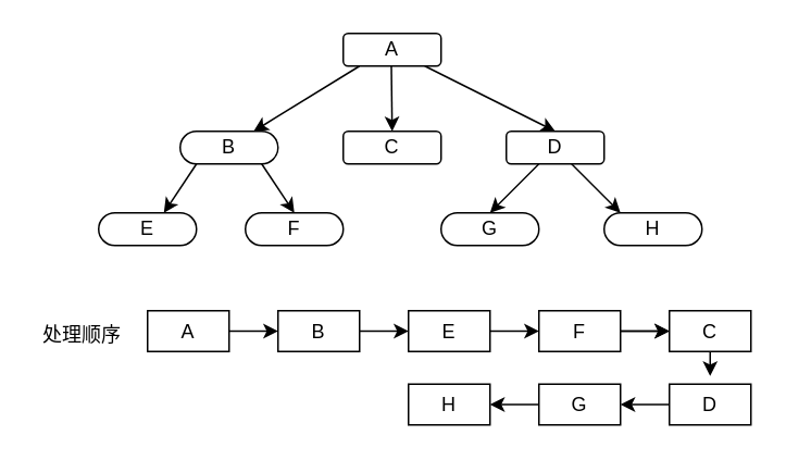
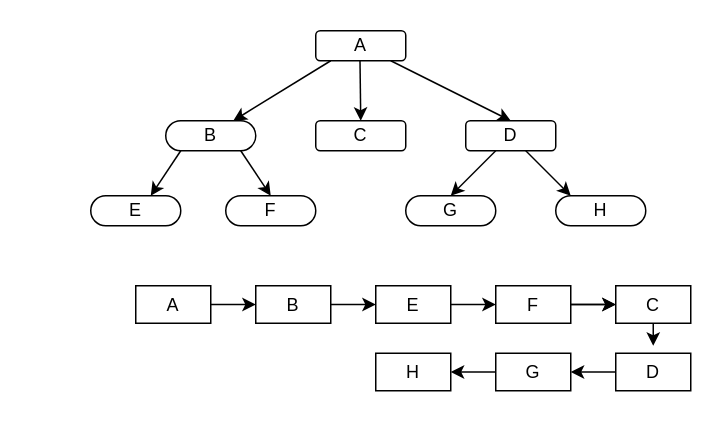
  <mxCell id="0" />
  <mxCell id="1" parent="0" />
  <mxCell id="2" value="A" style="rounded=1;whiteSpace=wrap;html=1;" vertex="1" parent="1"><mxGeometry x="210" y="20" width="60" height="20" as="geometry" /></mxCell>
  <mxCell id="3" value="B" style="rounded=1;whiteSpace=wrap;html=1;arcSize=50;" vertex="1" parent="1"><mxGeometry x="110" y="80" width="60" height="20" as="geometry" /></mxCell>
  <mxCell id="4" value="C" style="rounded=1;whiteSpace=wrap;html=1;" vertex="1" parent="1"><mxGeometry x="210" y="80" width="60" height="20" as="geometry" /></mxCell>
  <mxCell id="5" value="D" style="rounded=1;whiteSpace=wrap;html=1;" vertex="1" parent="1"><mxGeometry x="310" y="80" width="60" height="20" as="geometry" /></mxCell>
  <mxCell id="6" value="" style="endArrow=classic;html=1;entryX=0.75;entryY=0;entryDx=0;entryDy=0;" edge="1" parent="1" target="3"><mxGeometry width="50" height="50" relative="1" as="geometry"><mxPoint x="220" y="40" as="sourcePoint" /><mxPoint x="150" y="50" as="targetPoint" /></mxGeometry></mxCell>
  <mxCell id="7" value="" style="endArrow=classic;html=1;" edge="1" parent="1"><mxGeometry width="50" height="50" relative="1" as="geometry"><mxPoint x="239.5" y="40" as="sourcePoint" /><mxPoint x="240" y="80" as="targetPoint" /></mxGeometry></mxCell>
  <mxCell id="8" value="" style="endArrow=classic;html=1;" edge="1" parent="1"><mxGeometry width="50" height="50" relative="1" as="geometry"><mxPoint x="260" y="40" as="sourcePoint" /><mxPoint x="340" y="80" as="targetPoint" /></mxGeometry></mxCell>
  <mxCell id="9" value="E" style="rounded=1;whiteSpace=wrap;html=1;arcSize=50;" vertex="1" parent="1"><mxGeometry x="60" y="130" width="60" height="20" as="geometry" /></mxCell>
  <mxCell id="10" value="F" style="rounded=1;whiteSpace=wrap;html=1;arcSize=50;" vertex="1" parent="1"><mxGeometry x="150" y="130" width="60" height="20" as="geometry" /></mxCell>
  <mxCell id="11" value="G" style="rounded=1;whiteSpace=wrap;html=1;arcSize=50;" vertex="1" parent="1"><mxGeometry x="270" y="130" width="60" height="20" as="geometry" /></mxCell>
  <mxCell id="12" value="H" style="rounded=1;whiteSpace=wrap;html=1;arcSize=50;" vertex="1" parent="1"><mxGeometry x="370" y="130" width="60" height="20" as="geometry" /></mxCell>
  <mxCell id="13" value="" style="endArrow=classic;html=1;entryX=0.5;entryY=0;entryDx=0;entryDy=0;" edge="1" parent="1"><mxGeometry width="50" height="50" relative="1" as="geometry"><mxPoint x="120" y="100" as="sourcePoint" /><mxPoint x="100" y="130" as="targetPoint" /></mxGeometry></mxCell>
  <mxCell id="14" value="" style="endArrow=classic;html=1;entryX=0.5;entryY=0;entryDx=0;entryDy=0;" edge="1" parent="1" target="10"><mxGeometry width="50" height="50" relative="1" as="geometry"><mxPoint x="160" y="100" as="sourcePoint" /><mxPoint x="190" y="140" as="targetPoint" /></mxGeometry></mxCell>
  <mxCell id="15" value="" style="endArrow=classic;html=1;entryX=0.5;entryY=0;entryDx=0;entryDy=0;" edge="1" parent="1" target="11"><mxGeometry width="50" height="50" relative="1" as="geometry"><mxPoint x="330" y="100" as="sourcePoint" /><mxPoint x="300" y="140" as="targetPoint" /></mxGeometry></mxCell>
  <mxCell id="16" value="" style="endArrow=classic;html=1;" edge="1" parent="1"><mxGeometry width="50" height="50" relative="1" as="geometry"><mxPoint x="350" y="100" as="sourcePoint" /><mxPoint x="380" y="130" as="targetPoint" /></mxGeometry></mxCell>
- <mxCell id="17" value="处理顺序" style="text;html=1;strokeColor=none;fillColor=none;align=center;verticalAlign=middle;whiteSpace=wrap;rounded=0;" vertex="1" parent="1"><mxGeometry x="20" y="190" width="60" height="30" as="geometry" /></mxCell>
  <mxCell id="18" value="" style="edgeStyle=none;html=1;entryX=0;entryY=0.5;entryDx=0;entryDy=0;" edge="1" parent="1" source="19" target="21"><mxGeometry relative="1" as="geometry" /></mxCell>
  <mxCell id="19" value="A" style="whiteSpace=wrap;html=1;" vertex="1" parent="1"><mxGeometry x="90" y="190" width="50" height="25" as="geometry" /></mxCell>
  <mxCell id="20" value="" style="edgeStyle=none;html=1;entryX=0;entryY=0.5;entryDx=0;entryDy=0;" edge="1" parent="1" source="21" target="24"><mxGeometry relative="1" as="geometry" /></mxCell>
  <mxCell id="21" value="B" style="whiteSpace=wrap;html=1;" vertex="1" parent="1"><mxGeometry x="170" y="190" width="50" height="25" as="geometry" /></mxCell>
  <mxCell id="22" value="" style="edgeStyle=none;html=1;exitX=1;exitY=0.5;exitDx=0;exitDy=0;" edge="1" parent="1" source="26" target="28"><mxGeometry relative="1" as="geometry" /></mxCell>
  <mxCell id="23" style="edgeStyle=none;html=1;" edge="1" parent="1" source="24"><mxGeometry relative="1" as="geometry"><mxPoint x="330" y="202.5" as="targetPoint" /></mxGeometry></mxCell>
  <mxCell id="24" value="E" style="whiteSpace=wrap;html=1;" vertex="1" parent="1"><mxGeometry x="250" y="190" width="50" height="25" as="geometry" /></mxCell>
  <mxCell id="25" value="" style="edgeStyle=none;html=1;" edge="1" parent="1" source="26" target="28"><mxGeometry relative="1" as="geometry" /></mxCell>
  <mxCell id="26" value="F" style="whiteSpace=wrap;html=1;" vertex="1" parent="1"><mxGeometry x="330" y="190" width="50" height="25" as="geometry" /></mxCell>
  <mxCell id="27" style="edgeStyle=none;html=1;exitX=0.5;exitY=1;exitDx=0;exitDy=0;" edge="1" parent="1" source="28"><mxGeometry relative="1" as="geometry"><mxPoint x="435" y="230" as="targetPoint" /></mxGeometry></mxCell>
  <mxCell id="28" value="C" style="whiteSpace=wrap;html=1;" vertex="1" parent="1"><mxGeometry x="410" y="190" width="50" height="25" as="geometry" /></mxCell>
  <mxCell id="29" style="edgeStyle=none;html=1;exitX=0;exitY=0.5;exitDx=0;exitDy=0;entryX=1;entryY=0.5;entryDx=0;entryDy=0;" edge="1" parent="1" source="30" target="32"><mxGeometry relative="1" as="geometry" /></mxCell>
  <mxCell id="30" value="D" style="whiteSpace=wrap;html=1;" vertex="1" parent="1"><mxGeometry x="410" y="235" width="50" height="25" as="geometry" /></mxCell>
  <mxCell id="31" style="edgeStyle=none;html=1;exitX=0;exitY=0.5;exitDx=0;exitDy=0;entryX=1;entryY=0.5;entryDx=0;entryDy=0;" edge="1" parent="1" source="32" target="33"><mxGeometry relative="1" as="geometry" /></mxCell>
  <mxCell id="32" value="G" style="whiteSpace=wrap;html=1;" vertex="1" parent="1"><mxGeometry x="330" y="235" width="50" height="25" as="geometry" /></mxCell>
  <mxCell id="33" value="H" style="whiteSpace=wrap;html=1;" vertex="1" parent="1"><mxGeometry x="250" y="235" width="50" height="25" as="geometry" /></mxCell>
